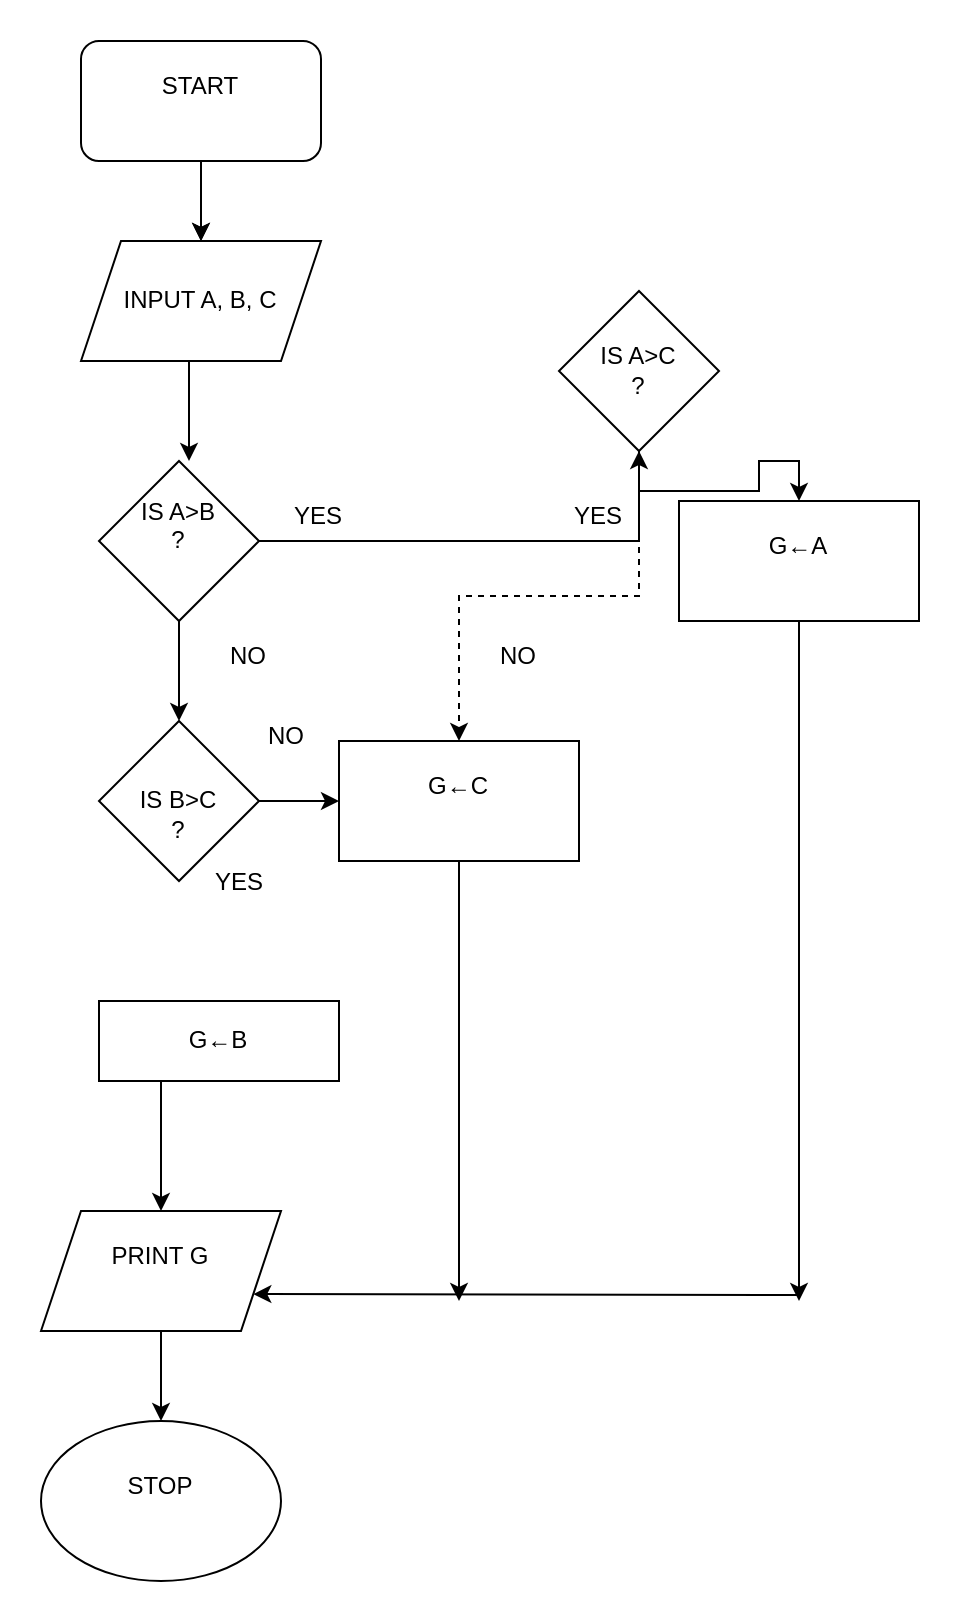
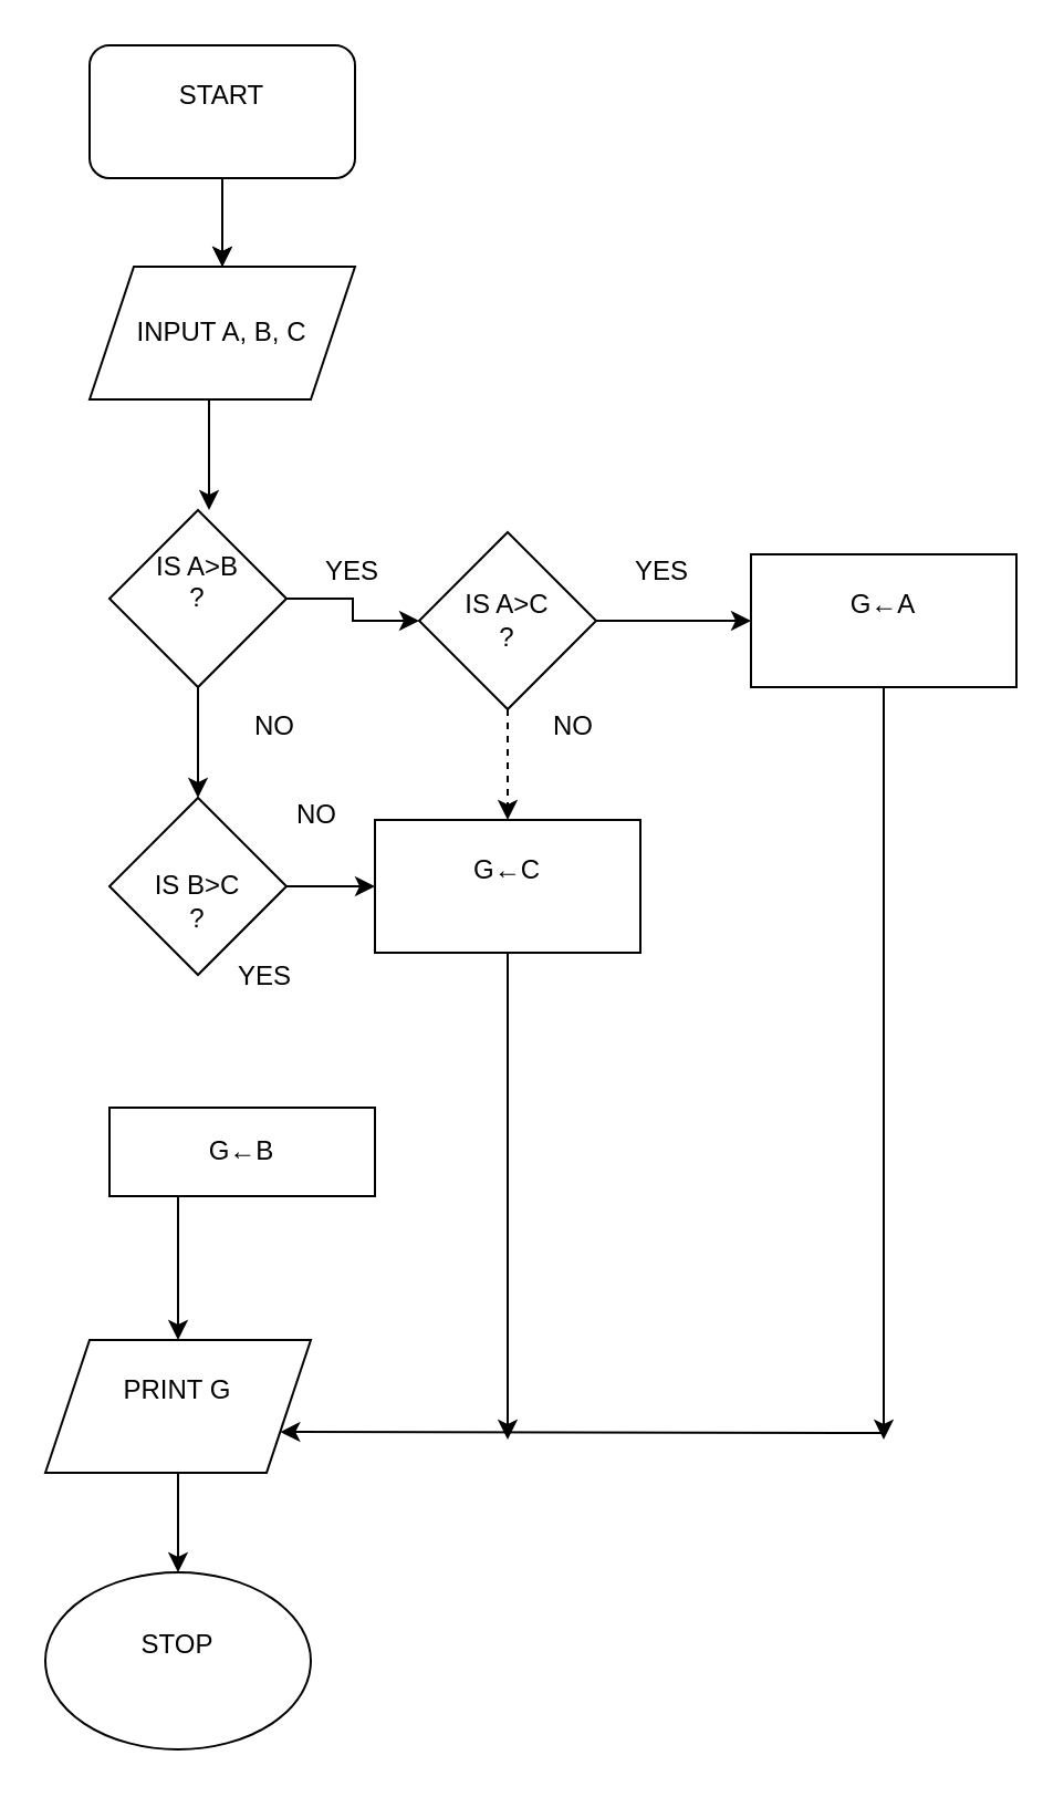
  <mxCell id="0" />
  <mxCell id="1" parent="0" />
  <mxCell id="2" value="" style="edgeStyle=orthogonalEdgeStyle;rounded=0;orthogonalLoop=1;jettySize=auto;html=1;" edge="1" parent="1" source="4" target="6"><mxGeometry relative="1" as="geometry" /></mxCell>
  <mxCell id="3" style="edgeStyle=orthogonalEdgeStyle;rounded=0;orthogonalLoop=1;jettySize=auto;html=1;entryX=0.5;entryY=0;entryDx=0;entryDy=0;" edge="1" parent="1" source="4" target="6"><mxGeometry relative="1" as="geometry" /></mxCell>
  <mxCell id="4" value="START&lt;div&gt;&lt;br&gt;&lt;/div&gt;" style="rounded=1;whiteSpace=wrap;html=1;" vertex="1" parent="1"><mxGeometry x="40" width="120" height="60" as="geometry" y="20" /></mxCell>
  <mxCell id="5" value="" style="edgeStyle=orthogonalEdgeStyle;rounded=0;orthogonalLoop=1;jettySize=auto;html=1;" edge="1" parent="1"><mxGeometry relative="1" as="geometry"><mxPoint x="94" y="140" as="sourcePoint" /><mxPoint x="94" y="230" as="targetPoint" /><Array as="points"><mxPoint x="94" y="225" /></Array></mxGeometry></mxCell>
  <mxCell id="6" value="INPUT A, B, C" style="shape=parallelogram;perimeter=parallelogramPerimeter;whiteSpace=wrap;html=1;fixedSize=1;" vertex="1" parent="1"><mxGeometry x="40" y="120" width="120" height="60" as="geometry" /></mxCell>
  <mxCell id="7" value="" style="edgeStyle=orthogonalEdgeStyle;rounded=0;orthogonalLoop=1;jettySize=auto;html=1;" edge="1" parent="1" source="9" target="12"><mxGeometry relative="1" as="geometry" /></mxCell>
  <mxCell id="8" value="" style="edgeStyle=orthogonalEdgeStyle;rounded=0;orthogonalLoop=1;jettySize=auto;html=1;" edge="1" parent="1" source="9" target="17"><mxGeometry relative="1" as="geometry" /></mxCell>
  <mxCell id="9" value="IS A&amp;gt;B&lt;br&gt;?&lt;div&gt;&lt;br&gt;&lt;/div&gt;" style="rhombus;whiteSpace=wrap;html=1;" vertex="1" parent="1"><mxGeometry x="49" y="230" width="80" height="80" as="geometry" /></mxCell>
  <mxCell id="10" value="" style="edgeStyle=orthogonalEdgeStyle;rounded=0;orthogonalLoop=1;jettySize=auto;html=1;" edge="1" parent="1" source="12" target="13"><mxGeometry relative="1" as="geometry" /></mxCell>
  <mxCell id="11" value="" style="edgeStyle=orthogonalEdgeStyle;rounded=0;orthogonalLoop=1;jettySize=auto;html=1;dashed=1;" edge="1" parent="1" source="12" target="25"><mxGeometry relative="1" as="geometry" /></mxCell>
- <mxCell id="12" value="IS A&amp;gt;C&lt;br&gt;?" style="rhombus;whiteSpace=wrap;html=1;" vertex="1" parent="1"><mxGeometry x="279" y="145" width="80" height="80" as="geometry" /></mxCell>
+ <mxCell id="12" value="IS A&amp;gt;C&lt;br&gt;?" style="rhombus;whiteSpace=wrap;html=1;" vertex="1" parent="1"><mxGeometry x="189" y="240" width="80" height="80" as="geometry" /></mxCell>
  <mxCell id="13" value="G←A&lt;div&gt;&lt;br&gt;&lt;/div&gt;" style="rounded=0;whiteSpace=wrap;html=1;" vertex="1" parent="1"><mxGeometry x="339" y="250" width="120" height="60" as="geometry" /></mxCell>
  <mxCell id="14" value="YES&lt;div&gt;&lt;br&gt;&lt;/div&gt;" style="text;html=1;align=center;verticalAlign=middle;whiteSpace=wrap;rounded=0;" vertex="1" parent="1"><mxGeometry x="129" y="250" width="60" height="30" as="geometry" /></mxCell>
  <mxCell id="15" value="YES&lt;div&gt;&lt;br&gt;&lt;/div&gt;" style="text;html=1;align=center;verticalAlign=middle;whiteSpace=wrap;rounded=0;" vertex="1" parent="1"><mxGeometry x="269" y="250" width="60" height="30" as="geometry" /></mxCell>
  <mxCell id="16" value="" style="edgeStyle=orthogonalEdgeStyle;rounded=0;orthogonalLoop=1;jettySize=auto;html=1;" edge="1" parent="1" source="17" target="25"><mxGeometry relative="1" as="geometry" /></mxCell>
  <mxCell id="17" value="&lt;br&gt;&lt;br&gt;IS B&amp;gt;C&lt;div&gt;?&lt;div&gt;&lt;br&gt;&lt;/div&gt;&lt;/div&gt;" style="rhombus;whiteSpace=wrap;html=1;" vertex="1" parent="1"><mxGeometry x="49" y="360" width="80" height="80" as="geometry" /></mxCell>
  <mxCell id="18" value="&lt;div&gt;NO&lt;/div&gt;&lt;div&gt;&lt;br&gt;&lt;/div&gt;" style="text;html=1;align=center;verticalAlign=middle;whiteSpace=wrap;rounded=0;" vertex="1" parent="1"><mxGeometry x="89" y="320" width="70" height="30" as="geometry" /></mxCell>
  <mxCell id="19" value="" style="edgeStyle=orthogonalEdgeStyle;rounded=0;orthogonalLoop=1;jettySize=auto;html=1;" edge="1" parent="1" source="20" target="23"><mxGeometry relative="1" as="geometry"><Array as="points"><mxPoint x="80" y="550" /><mxPoint x="80" y="550" /></Array></mxGeometry></mxCell>
  <mxCell id="20" value="&lt;br&gt;&lt;br&gt;G←B&lt;div&gt;&lt;br&gt;&lt;div&gt;&lt;br&gt;&lt;/div&gt;&lt;/div&gt;" style="rounded=0;whiteSpace=wrap;html=1;" vertex="1" parent="1"><mxGeometry x="49" y="500" width="120" height="40" as="geometry" /></mxCell>
  <mxCell id="21" value="&lt;div&gt;YES&lt;/div&gt;&lt;div&gt;&lt;br&gt;&lt;/div&gt;&lt;div&gt;&lt;br&gt;&lt;/div&gt;" style="text;html=1;align=center;verticalAlign=middle;whiteSpace=wrap;rounded=0;" vertex="1" parent="1"><mxGeometry x="80" y="440" width="79" height="30" as="geometry" /></mxCell>
  <mxCell id="22" value="" style="edgeStyle=orthogonalEdgeStyle;rounded=0;orthogonalLoop=1;jettySize=auto;html=1;" edge="1" parent="1" source="23" target="24"><mxGeometry relative="1" as="geometry" /></mxCell>
  <mxCell id="23" value="PRINT G&lt;div&gt;&lt;br&gt;&lt;/div&gt;" style="shape=parallelogram;perimeter=parallelogramPerimeter;whiteSpace=wrap;html=1;fixedSize=1;" vertex="1" parent="1"><mxGeometry x="20" y="605" width="120" height="60" as="geometry" /></mxCell>
  <mxCell id="24" value="STOP&lt;div&gt;&lt;br&gt;&lt;/div&gt;" style="ellipse;whiteSpace=wrap;html=1;" vertex="1" parent="1"><mxGeometry x="20" y="710" width="120" height="80" as="geometry" /></mxCell>
  <mxCell id="25" value="G←C&lt;div&gt;&lt;br&gt;&lt;/div&gt;" style="rounded=0;whiteSpace=wrap;html=1;" vertex="1" parent="1"><mxGeometry x="169" y="370" width="120" height="60" as="geometry" /></mxCell>
  <mxCell id="26" value="&lt;div&gt;NO&lt;/div&gt;&lt;div&gt;&lt;br&gt;&lt;/div&gt;" style="text;html=1;align=center;verticalAlign=middle;whiteSpace=wrap;rounded=0;" vertex="1" parent="1"><mxGeometry x="113" y="360" width="60" height="30" as="geometry" /></mxCell>
  <mxCell id="27" value="&lt;div&gt;NO&lt;/div&gt;&lt;div&gt;&lt;br&gt;&lt;/div&gt;" style="text;html=1;align=center;verticalAlign=middle;whiteSpace=wrap;rounded=0;" vertex="1" parent="1"><mxGeometry x="229" y="320" width="60" height="30" as="geometry" /></mxCell>
  <mxCell id="28" value="" style="endArrow=classic;html=1;rounded=0;" edge="1" parent="1" source="13"><mxGeometry width="50" height="50" relative="1" as="geometry"><mxPoint x="389" y="320" as="sourcePoint" /><mxPoint x="399" y="650" as="targetPoint" /></mxGeometry></mxCell>
  <mxCell id="29" value="" style="endArrow=classic;html=1;rounded=0;entryX=1;entryY=0.75;entryDx=0;entryDy=0;" edge="1" parent="1" target="23"><mxGeometry width="50" height="50" relative="1" as="geometry"><mxPoint x="399" y="647" as="sourcePoint" /><mxPoint x="160" y="650" as="targetPoint" /></mxGeometry></mxCell>
  <mxCell id="30" value="" style="endArrow=classic;html=1;rounded=0;" edge="1" parent="1" source="25"><mxGeometry width="50" height="50" relative="1" as="geometry"><mxPoint x="239" y="420" as="sourcePoint" /><mxPoint x="229" y="650" as="targetPoint" /></mxGeometry></mxCell>
